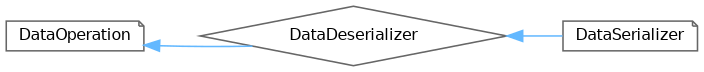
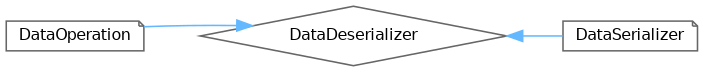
  digraph {
    rankdir=LR
    node [color=grey40 fillcolor=white fontname=Helvetica fontsize=10 shape=note style=filled]
    edge [color=steelblue1 dir=back fontname=Helvetica fontsize=10 labelfontname=Helvetica labelfontsize=10 style=solid]
    n1 [height=0.2 label=DataOperation width=0.4]
    n2 [height=0.2 label=DataDeserializer shape=diamond width=0.4]
    n3 [height=0.2 label=DataSerializer width=0.4]
-   n1 -> n2
+   n2 -> n1
    n2 -> n3
  }
